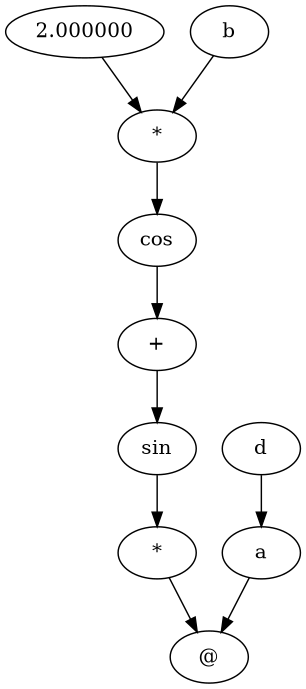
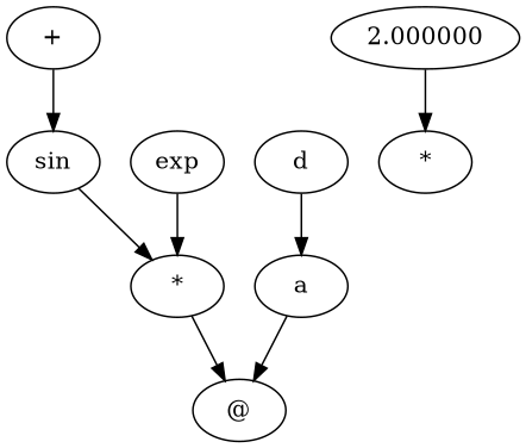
  digraph {
    n1 [label=<@>]
    n2 [label=<*>]
    n3 [label=<a>]
    n4 [label=<sin>]
+   n5 [label=<exp>]
    n6 [label=<+>]
-   n7 [label=<cos>]
    n8 [label=<*>]
    n9 [label=<2.000000>]
-   n10 [label=<b>]
    n11 [label=<d>]
    n2 -> n1
    n3 -> n1
    n4 -> n2
+   n5 -> n2
    n6 -> n4
-   n7 -> n6
-   n8 -> n7
    n9 -> n8
-   n10 -> n8
    n11 -> n3
  }
